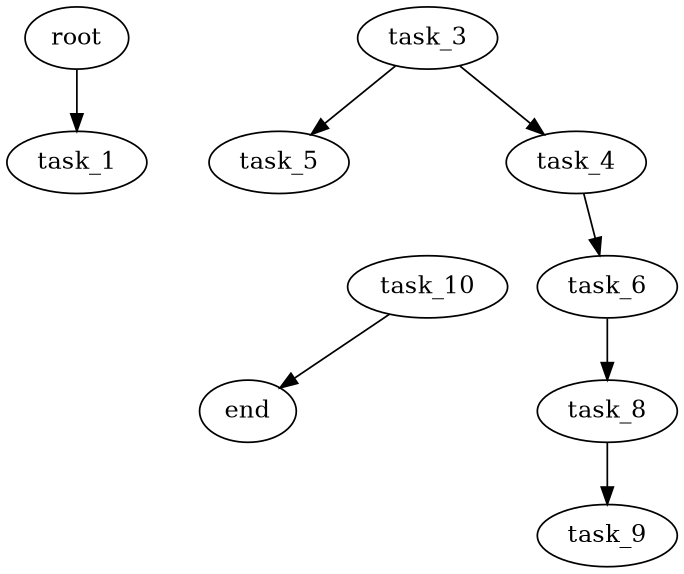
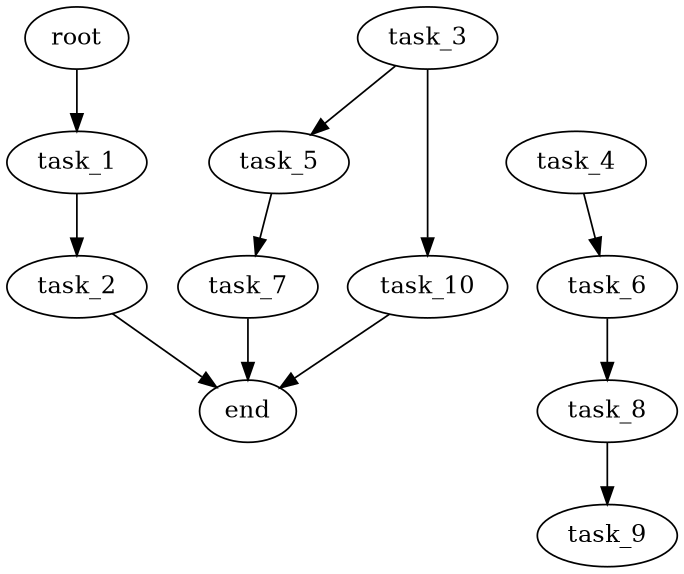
  digraph {
    root
    task_1
+   task_2
    end
    task_3
    task_4
    task_5
    task_6
+   task_7
    task_8
    task_9
    task_10
    root -> task_1
-   task_3 -> task_4
+   task_1 -> task_2
+   task_2 -> end
+   task_3 -> task_10
    task_3 -> task_5
    task_4 -> task_6
+   task_5 -> task_7
    task_6 -> task_8
+   task_7 -> end
    task_8 -> task_9
    task_10 -> end
  }
